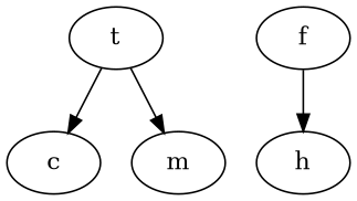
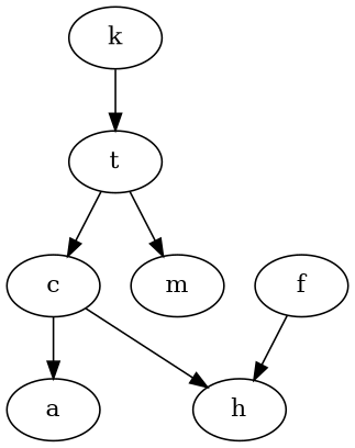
  strict digraph {
    rankdir=TB
+   n1 [label=k]
    n2 [label=t]
    n3 [label=c]
+   n4 [label=a]
    n5 [label=h]
    n6 [label=m]
    n7 [label=f]
+   n1 -> n2
    n2 -> n3
    n2 -> n6
+   n3 -> n4
+   n3 -> n5
    n7 -> n5
  }
